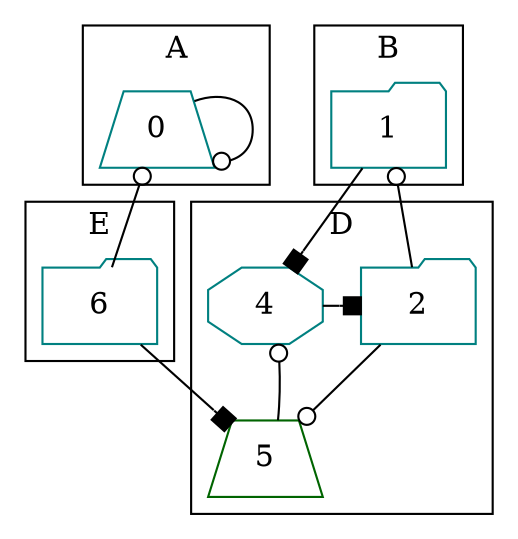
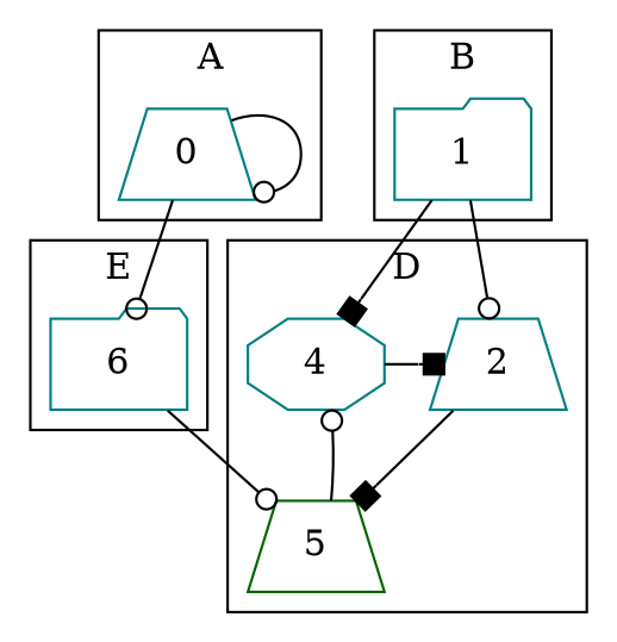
  digraph {
    node [color=teal shape=trapezium]
    edge [arrowhead=odot]
    0
    1 [shape=folder]
    n3 [label=6 shape=folder]
-   2 [shape=folder]
+   2
    4 [shape=octagon]
    5 [color=darkgreen]
    subgraph cluster_1 {
      label=A
      0
    }
    subgraph cluster_2 {
      label=B
      1
    }
    subgraph cluster_3 {
      label=E
      n3
    }
    subgraph cluster_4 {
      label=D
      2
      4
      5
    }
    0 -> 0
-   2 -> 1
+   1 -> 2
    1 -> 4 [arrowhead=box]
-   n3 -> 0 [constraint=false]
-   n3 -> 5 [arrowhead=box]
-   2 -> 5
+   0 -> n3 [constraint=false]
+   n3 -> 5
+   2 -> 5 [arrowhead=box]
    4 -> 2 [arrowhead=box constraint=false]
    4 -> 5 [style=invis arrowhead=""]
    5 -> 4 [constraint=false]
  }
